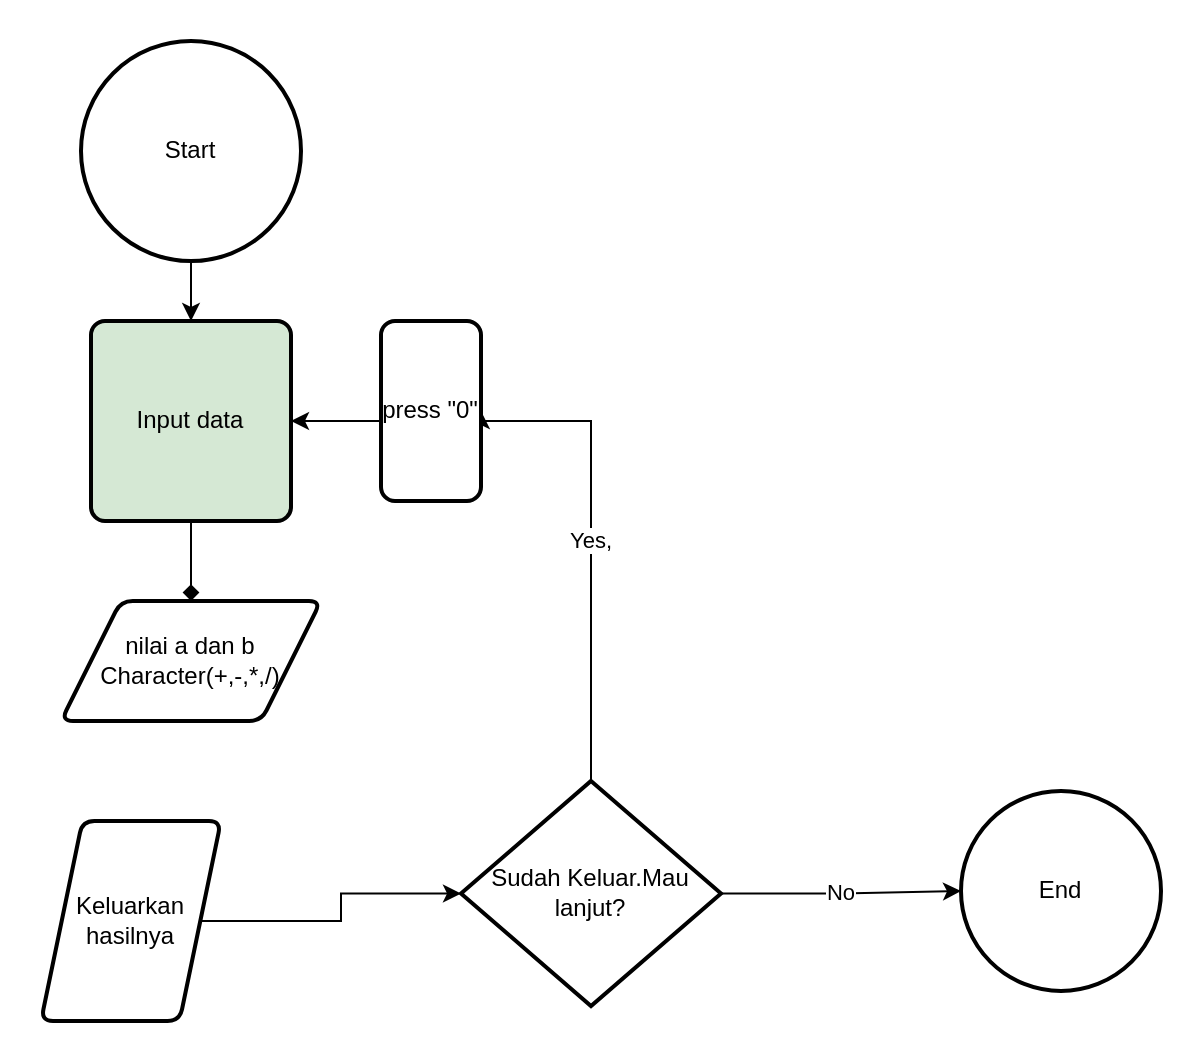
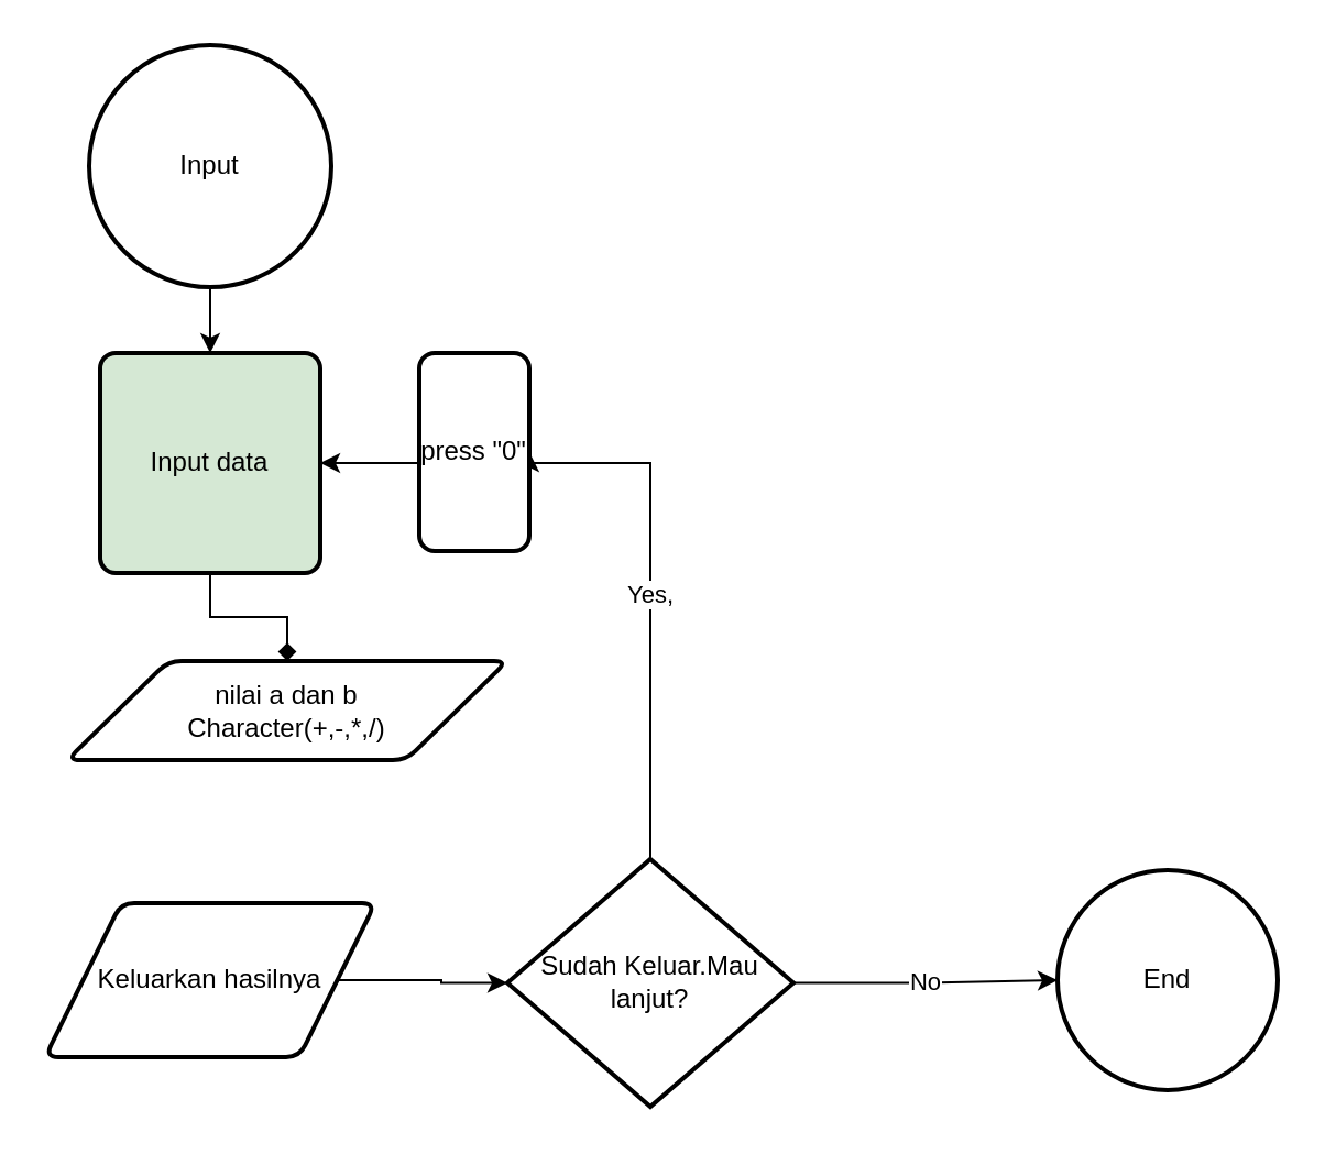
  <mxCell id="0" />
  <mxCell id="1" parent="0" />
  <mxCell id="2" style="edgeStyle=orthogonalEdgeStyle;rounded=0;orthogonalLoop=1;jettySize=auto;html=1;entryX=0.5;entryY=0;entryDx=0;entryDy=0;" edge="1" parent="1" source="3" target="6"><mxGeometry relative="1" as="geometry" /></mxCell>
- <mxCell id="3" value="Start&lt;br&gt;" style="strokeWidth=2;html=1;shape=mxgraph.flowchart.start_2;whiteSpace=wrap;" vertex="1" parent="1"><mxGeometry x="40" y="20" width="110" height="110" as="geometry" /></mxCell>
- <mxCell id="4" value="nilai a dan b&lt;br&gt;Character(+,-,*,/)" style="shape=parallelogram;html=1;strokeWidth=2;perimeter=parallelogramPerimeter;whiteSpace=wrap;rounded=1;arcSize=12;size=0.23;" vertex="1" parent="1"><mxGeometry x="30" y="300" width="130" height="60" as="geometry" /></mxCell>
+ <mxCell id="3" value="Input&lt;br&gt;" style="strokeWidth=2;html=1;shape=mxgraph.flowchart.start_2;whiteSpace=wrap;" vertex="1" parent="1"><mxGeometry x="40" y="20" width="110" height="110" as="geometry" /></mxCell>
+ <mxCell id="4" value="nilai a dan b&lt;br&gt;Character(+,-,*,/)" style="shape=parallelogram;html=1;strokeWidth=2;perimeter=parallelogramPerimeter;whiteSpace=wrap;rounded=1;arcSize=12;size=0.23;" vertex="1" parent="1"><mxGeometry x="30" y="300" width="200" height="45" as="geometry" /></mxCell>
  <mxCell id="5" style="edgeStyle=orthogonalEdgeStyle;rounded=0;orthogonalLoop=1;jettySize=auto;html=1;entryX=0.5;entryY=0;entryDx=0;entryDy=0;endArrow=diamond;" edge="1" parent="1" source="6" target="4"><mxGeometry relative="1" as="geometry"><mxPoint x="99" y="300" as="targetPoint" /></mxGeometry></mxCell>
  <mxCell id="6" value="Input data" style="rounded=1;whiteSpace=wrap;html=1;absoluteArcSize=1;arcSize=14;strokeWidth=2;fillColor=#d5e8d4;" vertex="1" parent="1"><mxGeometry x="45" y="160" width="100" height="100" as="geometry" /></mxCell>
  <mxCell id="7" style="edgeStyle=orthogonalEdgeStyle;rounded=0;orthogonalLoop=1;jettySize=auto;html=1;entryX=0;entryY=0.5;entryDx=0;entryDy=0;entryPerimeter=0;" edge="1" parent="1" source="8" target="11"><mxGeometry relative="1" as="geometry" /></mxCell>
- <mxCell id="8" value="Keluarkan hasilnya" style="shape=parallelogram;html=1;strokeWidth=2;perimeter=parallelogramPerimeter;whiteSpace=wrap;rounded=1;arcSize=12;size=0.23;" vertex="1" parent="1"><mxGeometry x="20" y="410" width="90" height="100" as="geometry" /></mxCell>
+ <mxCell id="8" value="Keluarkan hasilnya" style="shape=parallelogram;html=1;strokeWidth=2;perimeter=parallelogramPerimeter;whiteSpace=wrap;rounded=1;arcSize=12;size=0.23;" vertex="1" parent="1"><mxGeometry x="20" y="410" width="150" height="70" as="geometry" /></mxCell>
  <mxCell id="9" value="Yes,&lt;br&gt;" style="edgeStyle=orthogonalEdgeStyle;rounded=0;orthogonalLoop=1;jettySize=auto;html=1;entryX=1;entryY=0.5;entryDx=0;entryDy=0;" edge="1" parent="1" source="11" target="14"><mxGeometry relative="1" as="geometry"><mxPoint x="250" y="210" as="targetPoint" /><Array as="points"><mxPoint x="295" y="210" /><mxPoint x="240" y="210" /></Array></mxGeometry></mxCell>
  <mxCell id="10" value="No" style="edgeStyle=orthogonalEdgeStyle;rounded=0;orthogonalLoop=1;jettySize=auto;html=1;" edge="1" parent="1" source="11"><mxGeometry relative="1" as="geometry"><mxPoint x="480" y="445" as="targetPoint" /></mxGeometry></mxCell>
  <mxCell id="11" value="Sudah Keluar.Mau lanjut?" style="strokeWidth=2;html=1;shape=mxgraph.flowchart.decision;whiteSpace=wrap;" vertex="1" parent="1"><mxGeometry x="230" y="390" width="130" height="112.5" as="geometry" /></mxCell>
  <mxCell id="12" value="End" style="strokeWidth=2;html=1;shape=mxgraph.flowchart.start_2;whiteSpace=wrap;" vertex="1" parent="1"><mxGeometry x="480" y="395" width="100" height="100" as="geometry" /></mxCell>
  <mxCell id="13" style="edgeStyle=orthogonalEdgeStyle;rounded=0;orthogonalLoop=1;jettySize=auto;html=1;entryX=1;entryY=0.5;entryDx=0;entryDy=0;" edge="1" parent="1" source="14" target="6"><mxGeometry relative="1" as="geometry"><Array as="points"><mxPoint x="180" y="210" /><mxPoint x="180" y="210" /></Array></mxGeometry></mxCell>
  <mxCell id="14" value="press &quot;0&quot;" style="rounded=1;whiteSpace=wrap;html=1;absoluteArcSize=1;arcSize=14;strokeWidth=2;" vertex="1" parent="1"><mxGeometry x="190" y="160" width="50" height="90" as="geometry" /></mxCell>
